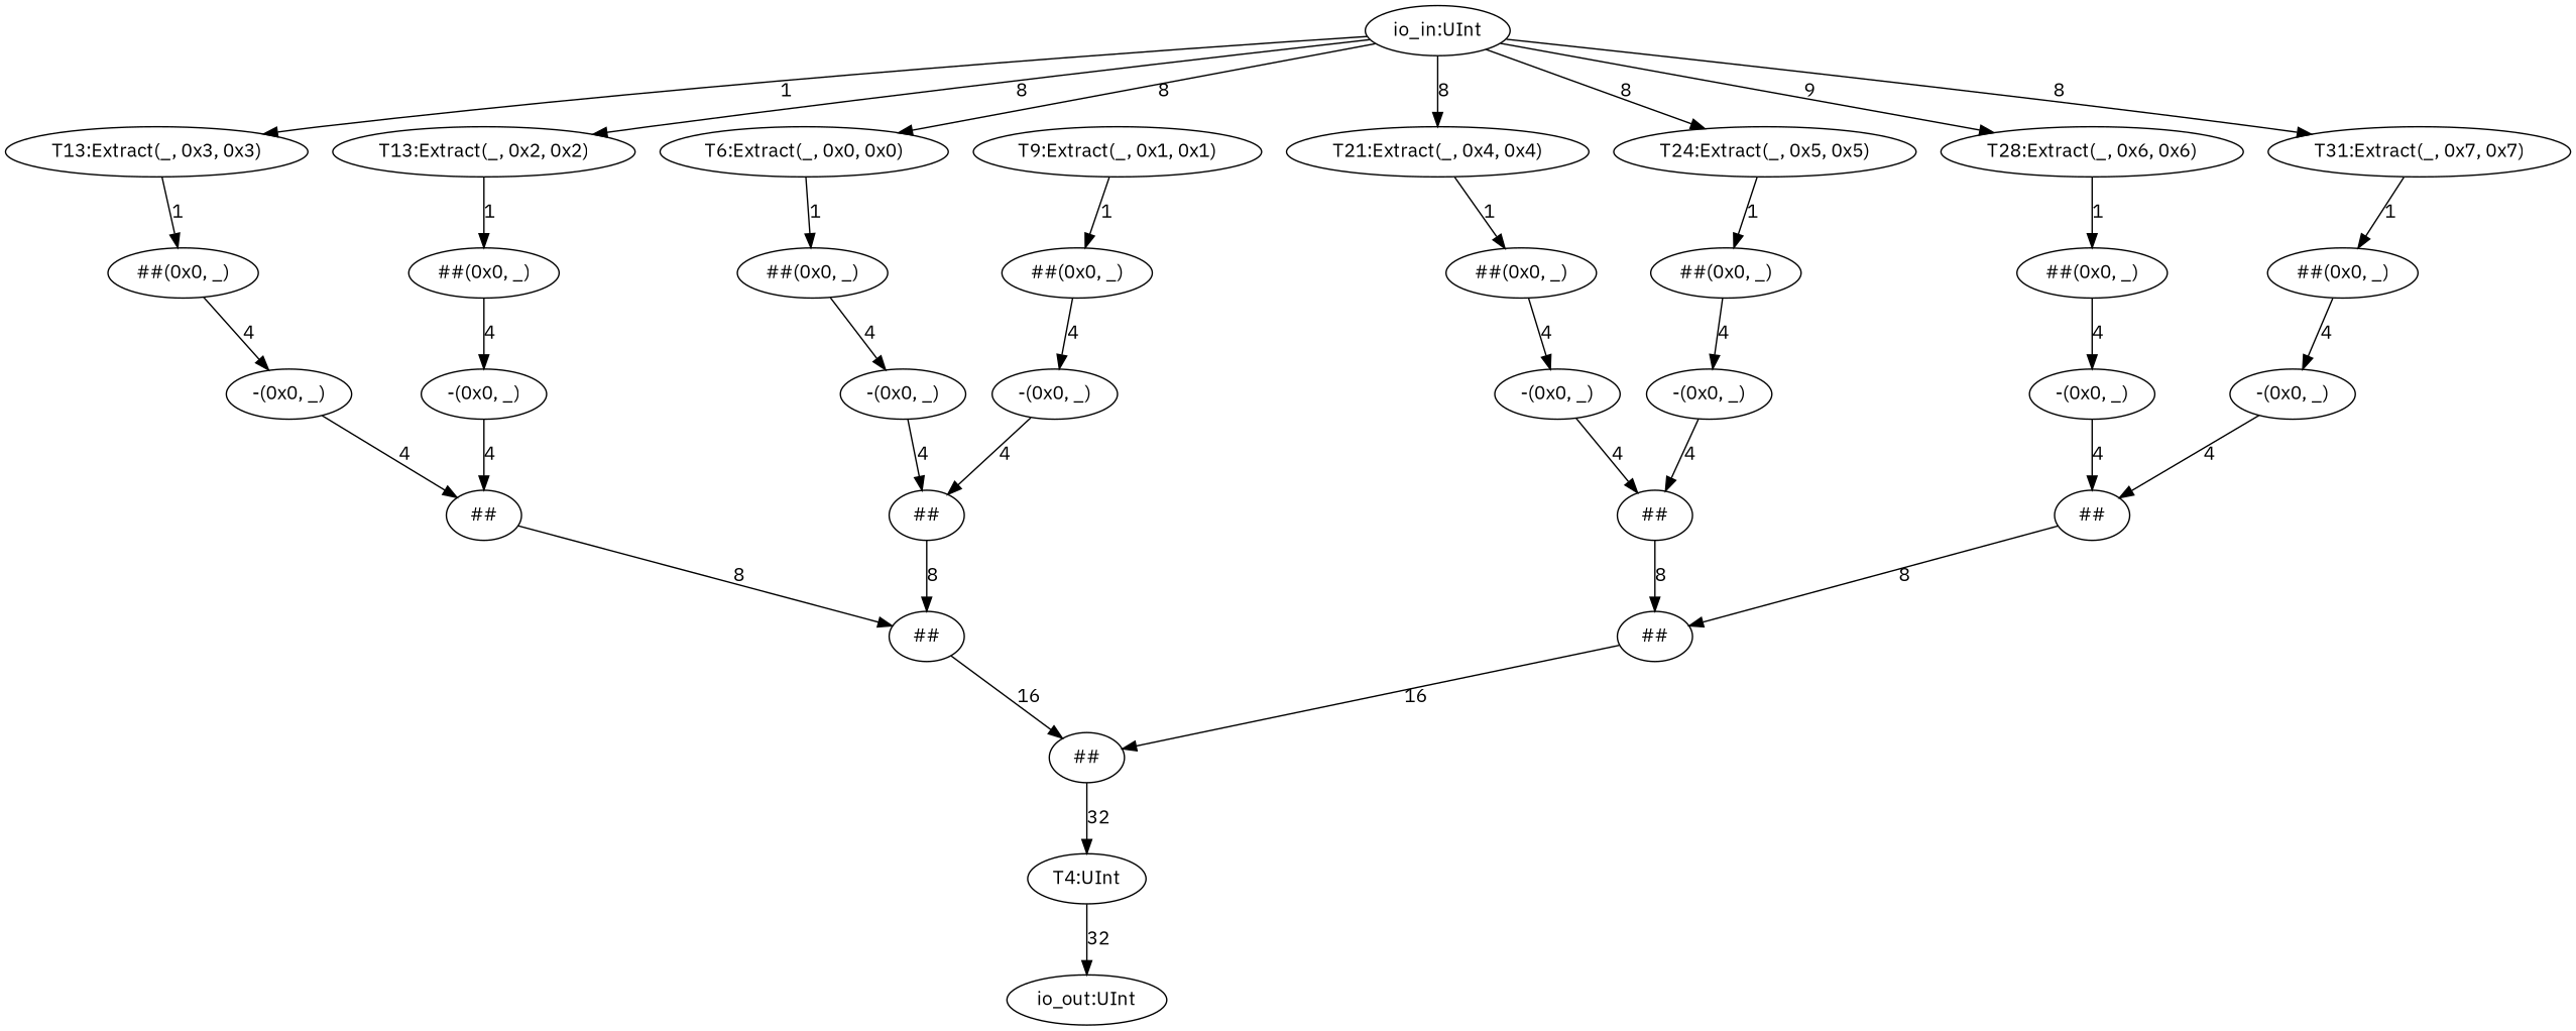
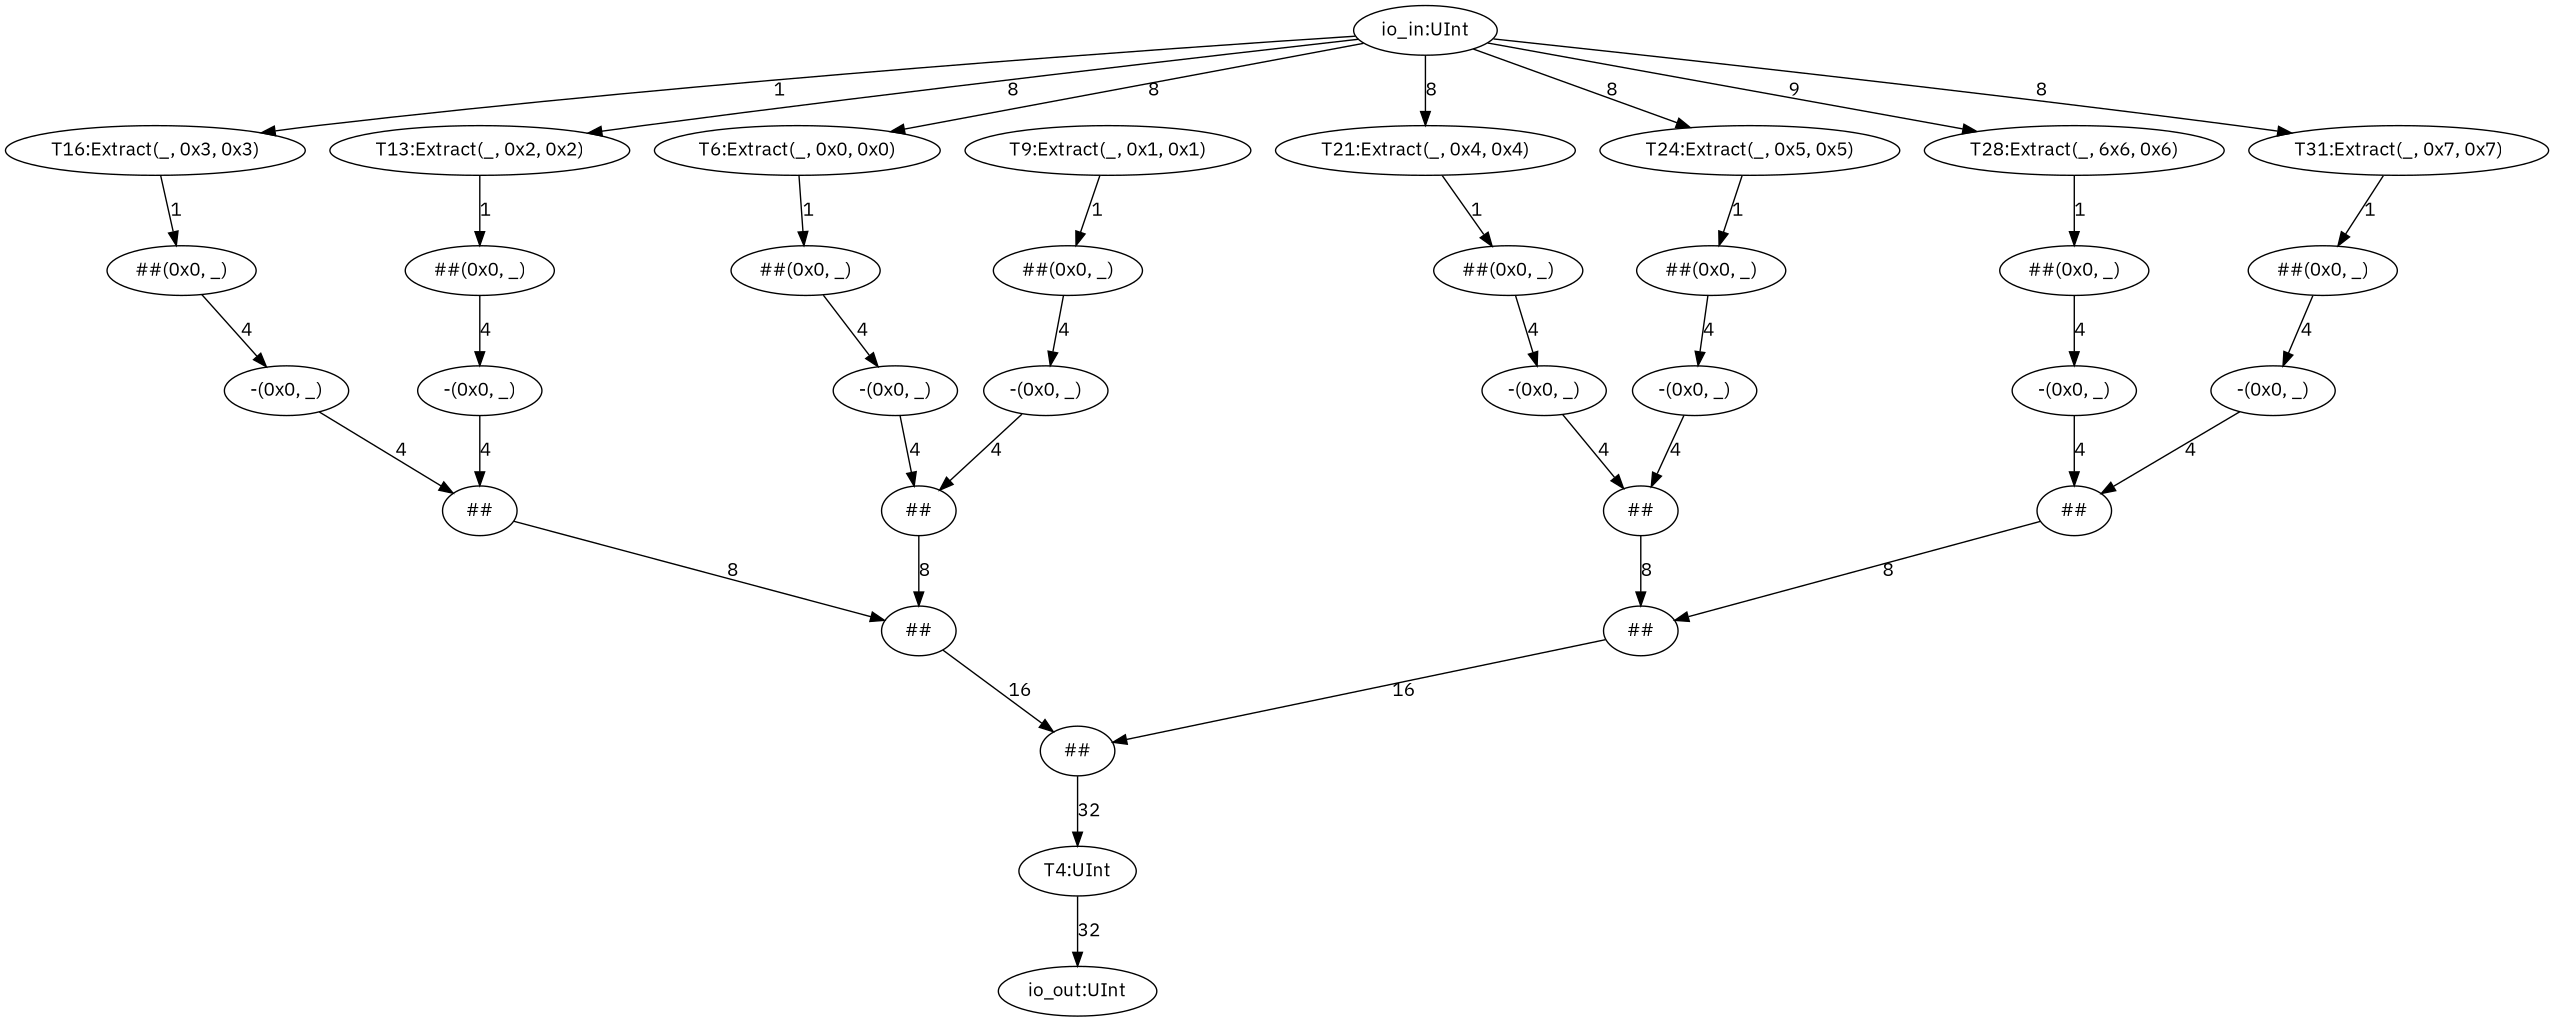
  digraph {
    fontname="IBM Plex Sans"
    rankdir=TB
    node [fontname="IBM Plex Sans"]
    edge [fontname="IBM Plex Sans"]
    n1 [label="io_out:UInt"]
    n2 [label="T4:UInt"]
    n3 [label="##"]
    n4 [label="##"]
    n5 [label="##"]
    n6 [label="-(0x0, _)"]
    n7 [label="##(0x0, _)"]
    n8 [label="T6:Extract(_, 0x0, 0x0)"]
    n9 [label="io_in:UInt"]
    n10 [label="T13:Extract(_, 0x2, 0x2)"]
-   n11 [label="T13:Extract(_, 0x3, 0x3)"]
+   n11 [label="T16:Extract(_, 0x3, 0x3)"]
    n12 [label="T21:Extract(_, 0x4, 0x4)"]
    n13 [label="T24:Extract(_, 0x5, 0x5)"]
-   n14 [label="T28:Extract(_, 0x6, 0x6)"]
+   n14 [label="T28:Extract(_, 6x6, 0x6)"]
    n15 [label="T31:Extract(_, 0x7, 0x7)"]
    n16 [label="T9:Extract(_, 0x1, 0x1)"]
    n17 [label="##(0x0, _)"]
    n18 [label="##(0x0, _)"]
    n19 [label="##(0x0, _)"]
    n20 [label="##(0x0, _)"]
    n21 [label="##(0x0, _)"]
    n22 [label="##(0x0, _)"]
    n23 [label="##(0x0, _)"]
    n24 [label="-(0x0, _)"]
    n25 [label="##"]
    n26 [label="-(0x0, _)"]
    n27 [label="-(0x0, _)"]
    n28 [label="##"]
    n29 [label="##"]
    n30 [label="-(0x0, _)"]
    n31 [label="-(0x0, _)"]
    n32 [label="##"]
    n33 [label="-(0x0, _)"]
    n34 [label="-(0x0, _)"]
    n2 -> n1 [label=32]
    n3 -> n2 [label=32]
    n4 -> n3 [label=16]
    n5 -> n4 [label=8]
    n6 -> n5 [label=4]
    n7 -> n6 [label=4]
    n8 -> n7 [label=1]
    n9 -> n8 [label=8]
    n9 -> n10 [label=8]
    n9 -> n11 [label=1]
    n9 -> n12 [label=8]
    n9 -> n13 [label=8]
    n9 -> n14 [label=9]
    n9 -> n15 [label=8]
    n10 -> n18 [label=1]
    n11 -> n19 [label=1]
    n12 -> n20 [label=1]
    n13 -> n21 [label=1]
    n14 -> n22 [label=1]
    n15 -> n23 [label=1]
    n16 -> n17 [label=1]
    n17 -> n24 [label=4]
    n18 -> n26 [label=4]
    n19 -> n27 [label=4]
    n20 -> n30 [label=4]
    n21 -> n31 [label=4]
    n22 -> n33 [label=4]
    n23 -> n34 [label=4]
    n24 -> n5 [label=4]
    n25 -> n4 [label=8]
    n26 -> n25 [label=4]
    n27 -> n25 [label=4]
    n28 -> n3 [label=16]
    n29 -> n28 [label=8]
    n30 -> n29 [label=4]
    n31 -> n29 [label=4]
    n32 -> n28 [label=8]
    n33 -> n32 [label=4]
    n34 -> n32 [label=4]
  }
